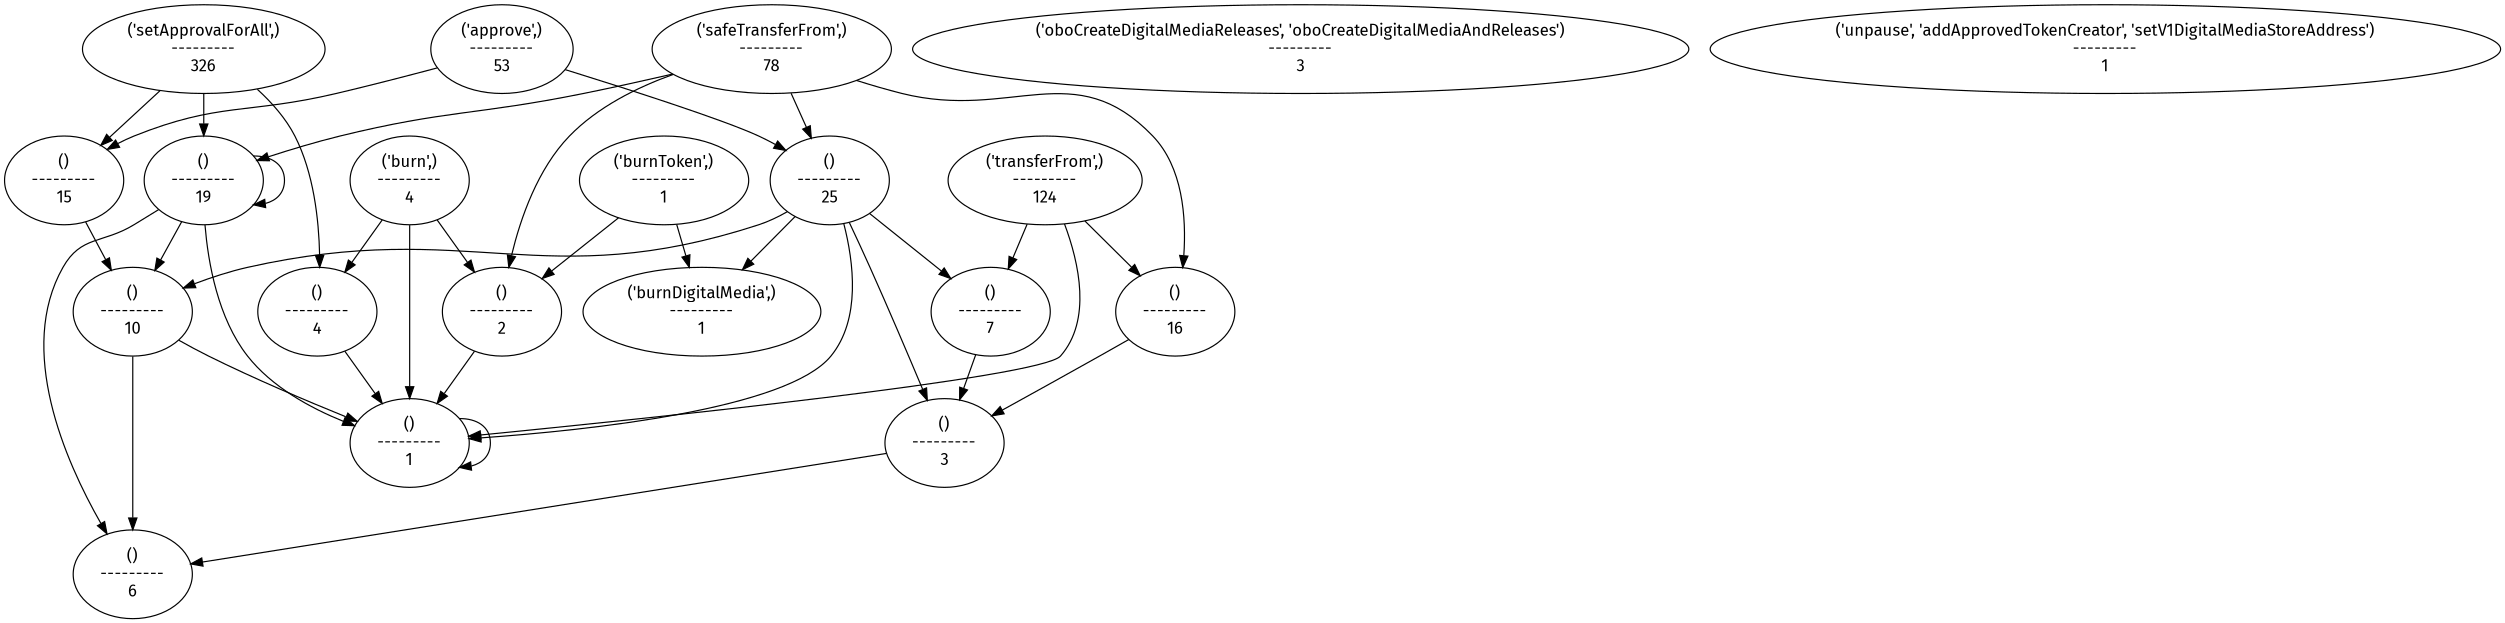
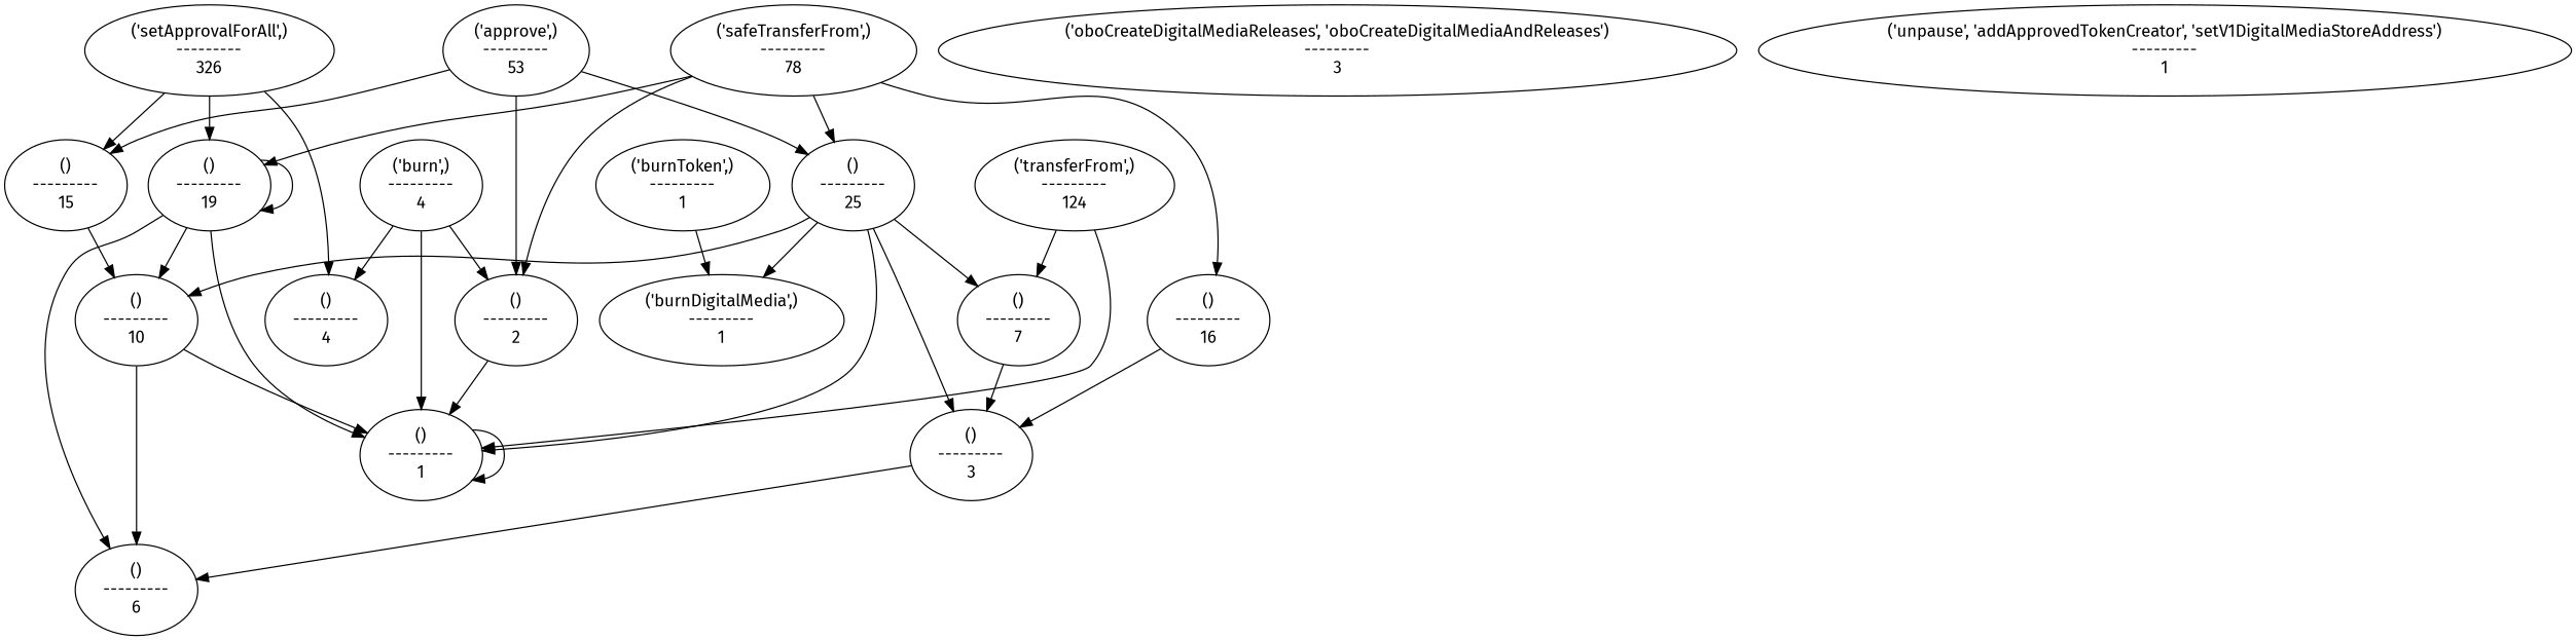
  strict digraph {
    fontname="Fira Sans"
    node [fontname="Fira Sans"]
    edge [fontname="Fira Sans"]
    "('setApprovalForAll',)\n---------\n326"
    "()\n---------\n19"
    "()\n---------\n15"
    "()\n---------\n4"
    "()\n---------\n6"
    "()\n---------\n1"
    "()\n---------\n10"
    "('transferFrom',)\n---------\n124"
    "()\n---------\n16"
    "()\n---------\n7"
    "()\n---------\n3"
    "('safeTransferFrom',)\n---------\n78"
    "()\n---------\n25"
    "()\n---------\n2"
    "('burnDigitalMedia',)\n---------\n1"
    "('approve',)\n---------\n53"
    "('burn',)\n---------\n4"
    "('oboCreateDigitalMediaReleases', 'oboCreateDigitalMediaAndReleases')\n---------\n3"
    "('burnToken',)\n---------\n1"
    "('unpause', 'addApprovedTokenCreator', 'setV1DigitalMediaStoreAddress')\n---------\n1"
    "('setApprovalForAll',)\n---------\n326" -> "()\n---------\n19"
    "('setApprovalForAll',)\n---------\n326" -> "()\n---------\n15"
    "('setApprovalForAll',)\n---------\n326" -> "()\n---------\n4"
    "()\n---------\n19" -> "()\n---------\n19"
    "()\n---------\n19" -> "()\n---------\n6"
    "()\n---------\n19" -> "()\n---------\n1"
    "()\n---------\n19" -> "()\n---------\n10"
    "()\n---------\n15" -> "()\n---------\n10"
-   "()\n---------\n4" -> "()\n---------\n1"
    "()\n---------\n1" -> "()\n---------\n1"
    "()\n---------\n10" -> "()\n---------\n6"
    "()\n---------\n10" -> "()\n---------\n1"
    "('transferFrom',)\n---------\n124" -> "()\n---------\n1"
-   "('transferFrom',)\n---------\n124" -> "()\n---------\n16"
    "('transferFrom',)\n---------\n124" -> "()\n---------\n7"
    "()\n---------\n16" -> "()\n---------\n3"
    "()\n---------\n7" -> "()\n---------\n3"
    "()\n---------\n3" -> "()\n---------\n6"
    "('safeTransferFrom',)\n---------\n78" -> "()\n---------\n19"
    "('safeTransferFrom',)\n---------\n78" -> "()\n---------\n16"
    "('safeTransferFrom',)\n---------\n78" -> "()\n---------\n25"
    "('safeTransferFrom',)\n---------\n78" -> "()\n---------\n2"
    "()\n---------\n25" -> "()\n---------\n1"
    "()\n---------\n25" -> "()\n---------\n10"
    "()\n---------\n25" -> "()\n---------\n7"
    "()\n---------\n25" -> "()\n---------\n3"
    "()\n---------\n25" -> "('burnDigitalMedia',)\n---------\n1"
    "()\n---------\n2" -> "()\n---------\n1"
    "('approve',)\n---------\n53" -> "()\n---------\n15"
    "('approve',)\n---------\n53" -> "()\n---------\n25"
-   "('burnToken',)\n---------\n1" -> "()\n---------\n2"
+   "('approve',)\n---------\n53" -> "()\n---------\n2"
    "('burn',)\n---------\n4" -> "()\n---------\n4"
    "('burn',)\n---------\n4" -> "()\n---------\n1"
    "('burn',)\n---------\n4" -> "()\n---------\n2"
    "('burnToken',)\n---------\n1" -> "('burnDigitalMedia',)\n---------\n1"
  }
